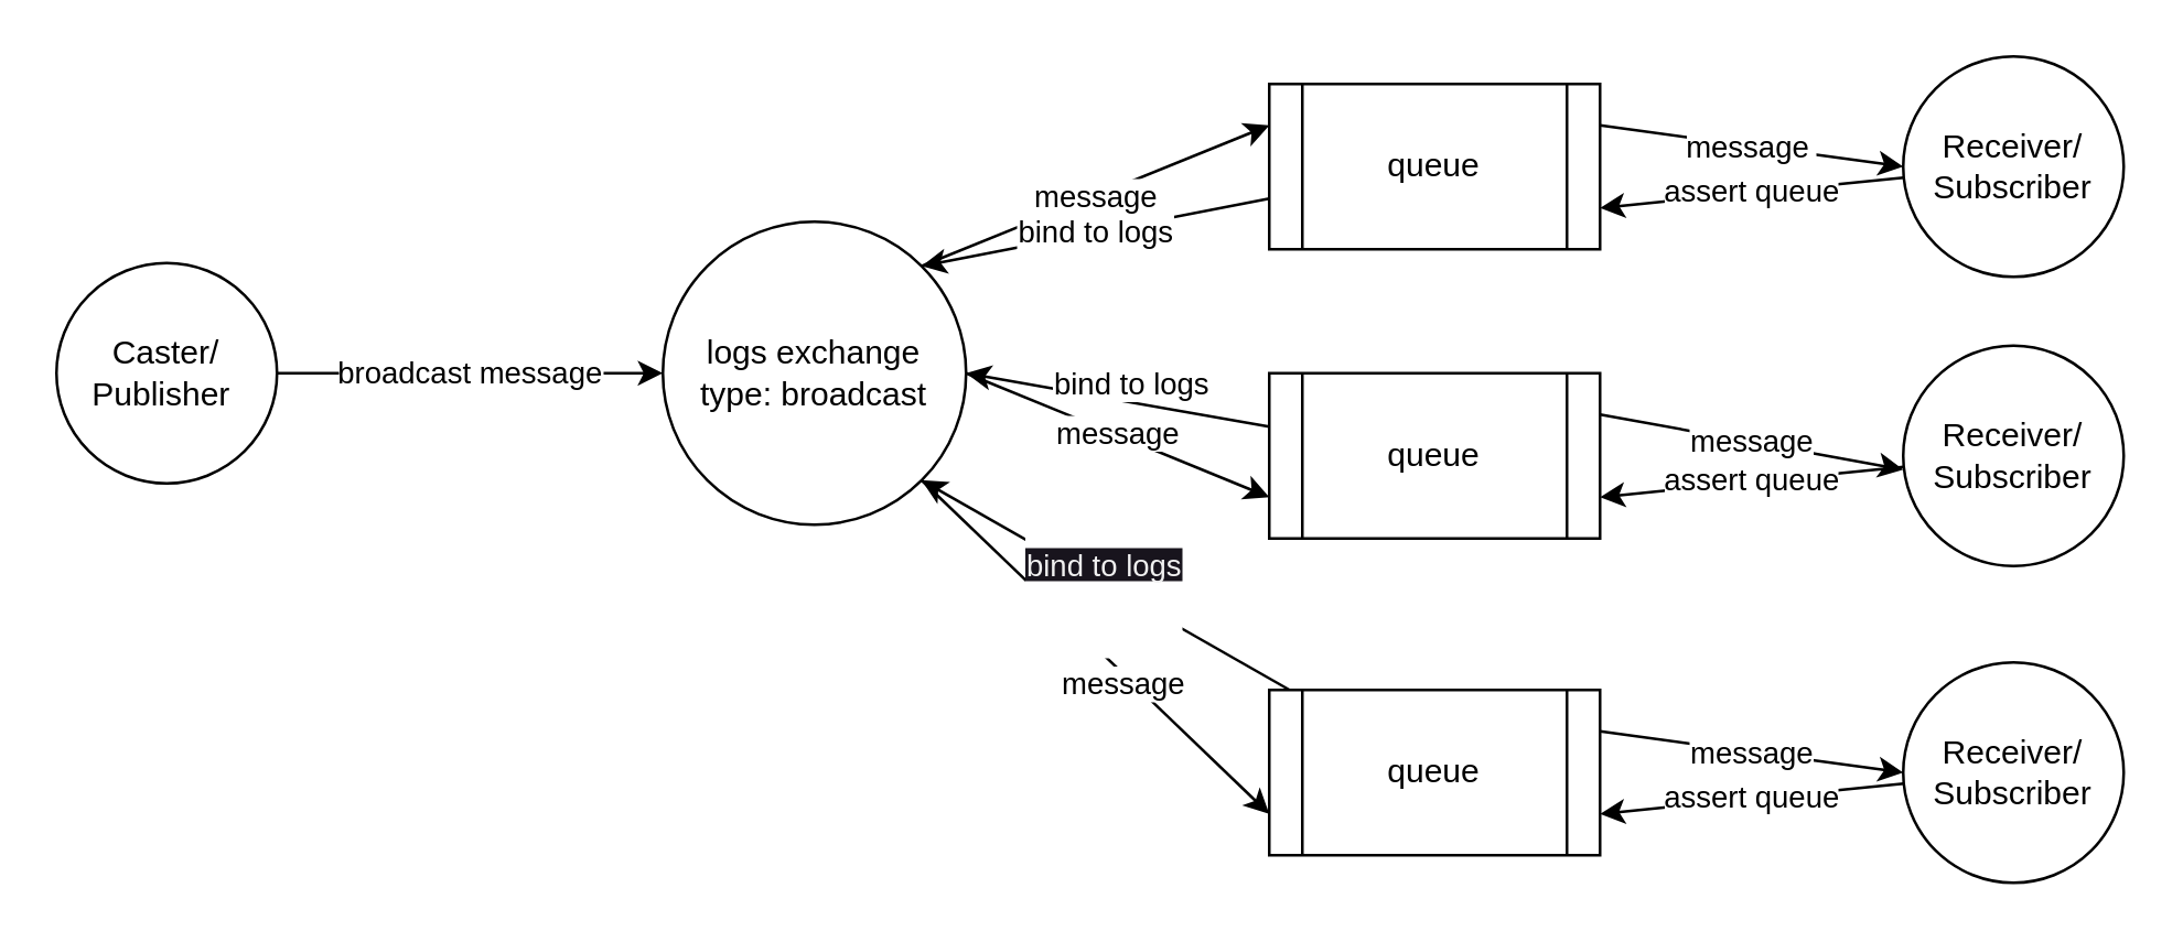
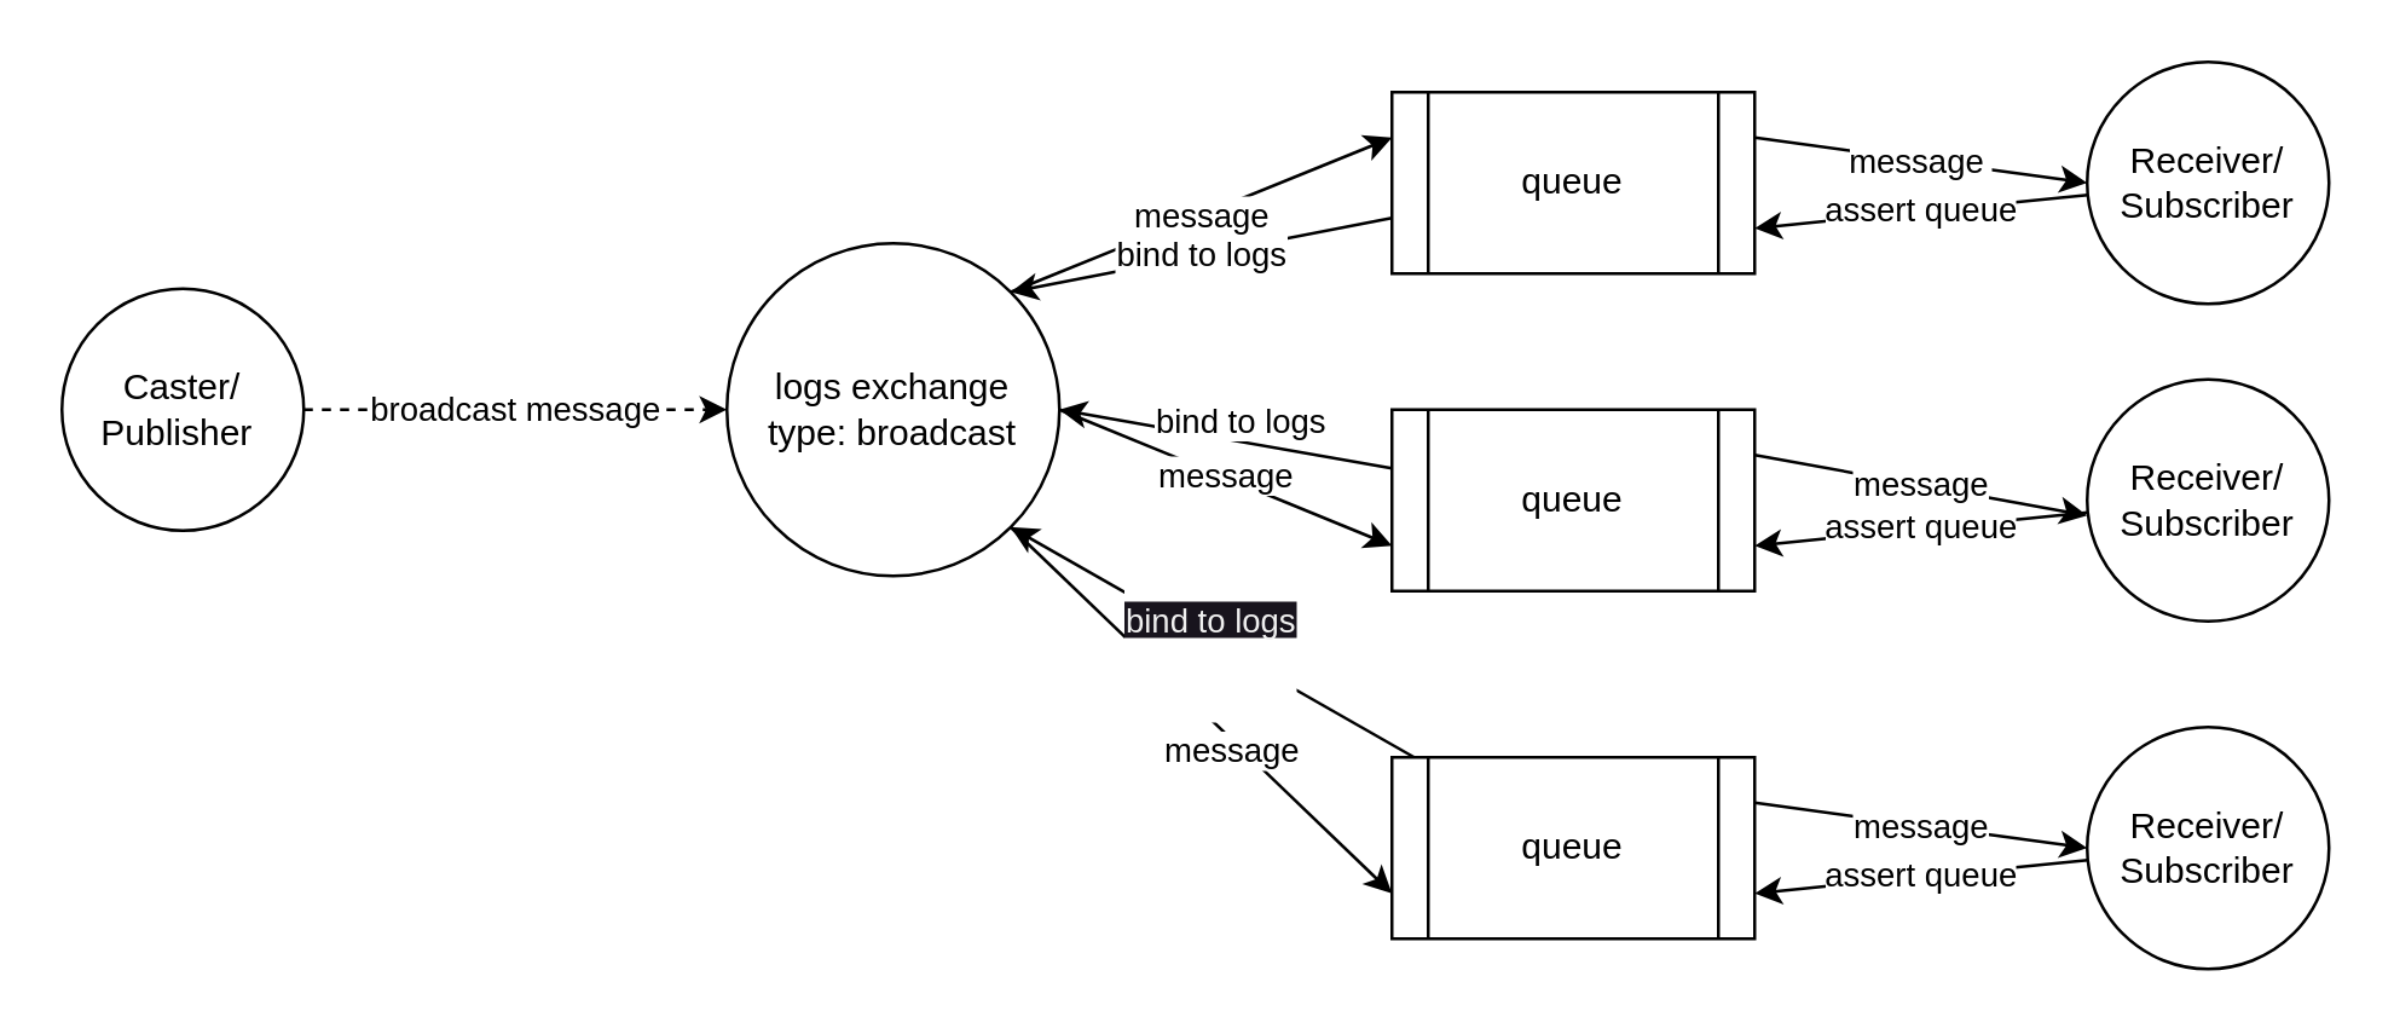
  <mxCell id="0" />
  <mxCell id="1" parent="0" />
- <mxCell id="2" value="broadcast message" style="edgeStyle=none;html=1;entryX=0;entryY=0.5;entryDx=0;entryDy=0;" edge="1" parent="1" source="3" target="8"><mxGeometry relative="1" as="geometry" /></mxCell>
+ <mxCell id="2" value="broadcast message" style="edgeStyle=none;html=1;entryX=0;entryY=0.5;entryDx=0;entryDy=0;dashed=1;" edge="1" parent="1" source="3" target="8"><mxGeometry relative="1" as="geometry" /></mxCell>
  <mxCell id="3" value="Caster/&lt;br&gt;Publisher&amp;nbsp;" style="ellipse;whiteSpace=wrap;html=1;aspect=fixed;" vertex="1" parent="1"><mxGeometry x="20" y="95" width="80" height="80" as="geometry" /></mxCell>
  <mxCell id="4" value="message" style="edgeStyle=none;html=1;exitX=1;exitY=0;exitDx=0;exitDy=0;entryX=0;entryY=0.25;entryDx=0;entryDy=0;" edge="1" parent="1" source="8" target="13"><mxGeometry relative="1" as="geometry" /></mxCell>
  <mxCell id="5" value="message" style="edgeStyle=none;html=1;exitX=1;exitY=0.5;exitDx=0;exitDy=0;entryX=0;entryY=0.75;entryDx=0;entryDy=0;" edge="1" parent="1" source="8" target="18"><mxGeometry relative="1" as="geometry" /></mxCell>
  <mxCell id="6" style="edgeStyle=none;html=1;exitX=1;exitY=1;exitDx=0;exitDy=0;entryX=0;entryY=0.75;entryDx=0;entryDy=0;" edge="1" parent="1" source="8" target="23"><mxGeometry relative="1" as="geometry" /></mxCell>
  <mxCell id="7" value="message" style="edgeLabel;html=1;align=center;verticalAlign=middle;resizable=0;points=[];" vertex="1" connectable="0" parent="6"><mxGeometry x="0.178" y="-3" relative="1" as="geometry"><mxPoint as="offset" /></mxGeometry></mxCell>
  <mxCell id="8" value="logs exchange&lt;br&gt;type: broadcast" style="ellipse;whiteSpace=wrap;html=1;aspect=fixed;" vertex="1" parent="1"><mxGeometry x="240" y="80" width="110" height="110" as="geometry" /></mxCell>
  <mxCell id="9" value="assert queue" style="edgeStyle=none;html=1;entryX=1;entryY=0.75;entryDx=0;entryDy=0;" edge="1" parent="1" source="10" target="13"><mxGeometry relative="1" as="geometry" /></mxCell>
  <mxCell id="10" value="Receiver/&lt;br&gt;Subscriber" style="ellipse;whiteSpace=wrap;html=1;aspect=fixed;" vertex="1" parent="1"><mxGeometry x="690" y="20" width="80" height="80" as="geometry" /></mxCell>
  <mxCell id="11" value="bind to logs" style="edgeStyle=none;html=1;entryX=1;entryY=0;entryDx=0;entryDy=0;" edge="1" parent="1" source="13" target="8"><mxGeometry relative="1" as="geometry" /></mxCell>
  <mxCell id="12" value="message&amp;nbsp;" style="edgeStyle=none;html=1;exitX=1;exitY=0.25;exitDx=0;exitDy=0;entryX=0;entryY=0.5;entryDx=0;entryDy=0;" edge="1" parent="1" source="13" target="10"><mxGeometry relative="1" as="geometry" /></mxCell>
  <mxCell id="13" value="queue" style="shape=process;whiteSpace=wrap;html=1;backgroundOutline=1;" vertex="1" parent="1"><mxGeometry x="460" y="30" width="120" height="60" as="geometry" /></mxCell>
  <mxCell id="14" value="assert queue" style="edgeStyle=none;html=1;entryX=1;entryY=0.75;entryDx=0;entryDy=0;" edge="1" parent="1" source="15" target="18"><mxGeometry relative="1" as="geometry" /></mxCell>
  <mxCell id="15" value="Receiver/&lt;br&gt;Subscriber" style="ellipse;whiteSpace=wrap;html=1;aspect=fixed;" vertex="1" parent="1"><mxGeometry x="690" y="125" width="80" height="80" as="geometry" /></mxCell>
  <mxCell id="16" value="bind to logs" style="edgeStyle=none;html=1;entryX=1;entryY=0.5;entryDx=0;entryDy=0;" edge="1" parent="1" source="18" target="8"><mxGeometry x="-0.073" y="-6" relative="1" as="geometry"><mxPoint as="offset" /></mxGeometry></mxCell>
  <mxCell id="17" value="message" style="edgeStyle=none;html=1;exitX=1;exitY=0.25;exitDx=0;exitDy=0;" edge="1" parent="1" source="18"><mxGeometry relative="1" as="geometry"><mxPoint x="690" y="170" as="targetPoint" /></mxGeometry></mxCell>
  <mxCell id="18" value="queue" style="shape=process;whiteSpace=wrap;html=1;backgroundOutline=1;" vertex="1" parent="1"><mxGeometry x="460" y="135" width="120" height="60" as="geometry" /></mxCell>
  <mxCell id="19" value="assert queue" style="edgeStyle=none;html=1;entryX=1;entryY=0.75;entryDx=0;entryDy=0;" edge="1" parent="1" source="20" target="23"><mxGeometry relative="1" as="geometry" /></mxCell>
  <mxCell id="20" value="Receiver/&lt;br&gt;Subscriber" style="ellipse;whiteSpace=wrap;html=1;aspect=fixed;" vertex="1" parent="1"><mxGeometry x="690" y="240" width="80" height="80" as="geometry" /></mxCell>
  <mxCell id="21" value="&#10;&lt;span style=&quot;color: rgb(240, 240, 240); font-family: Helvetica; font-size: 11px; font-style: normal; font-variant-ligatures: normal; font-variant-caps: normal; font-weight: 400; letter-spacing: normal; orphans: 2; text-align: center; text-indent: 0px; text-transform: none; widows: 2; word-spacing: 0px; -webkit-text-stroke-width: 0px; background-color: rgb(24, 20, 29); text-decoration-thickness: initial; text-decoration-style: initial; text-decoration-color: initial; float: none; display: inline !important;&quot;&gt;bind to logs&lt;/span&gt;&#10;&#10;" style="edgeStyle=none;html=1;entryX=1;entryY=1;entryDx=0;entryDy=0;" edge="1" parent="1" source="23" target="8"><mxGeometry relative="1" as="geometry" /></mxCell>
  <mxCell id="22" value="message" style="edgeStyle=none;html=1;exitX=1;exitY=0.25;exitDx=0;exitDy=0;" edge="1" parent="1" source="23"><mxGeometry relative="1" as="geometry"><mxPoint x="690" y="280" as="targetPoint" /></mxGeometry></mxCell>
  <mxCell id="23" value="queue" style="shape=process;whiteSpace=wrap;html=1;backgroundOutline=1;" vertex="1" parent="1"><mxGeometry x="460" y="250" width="120" height="60" as="geometry" /></mxCell>
